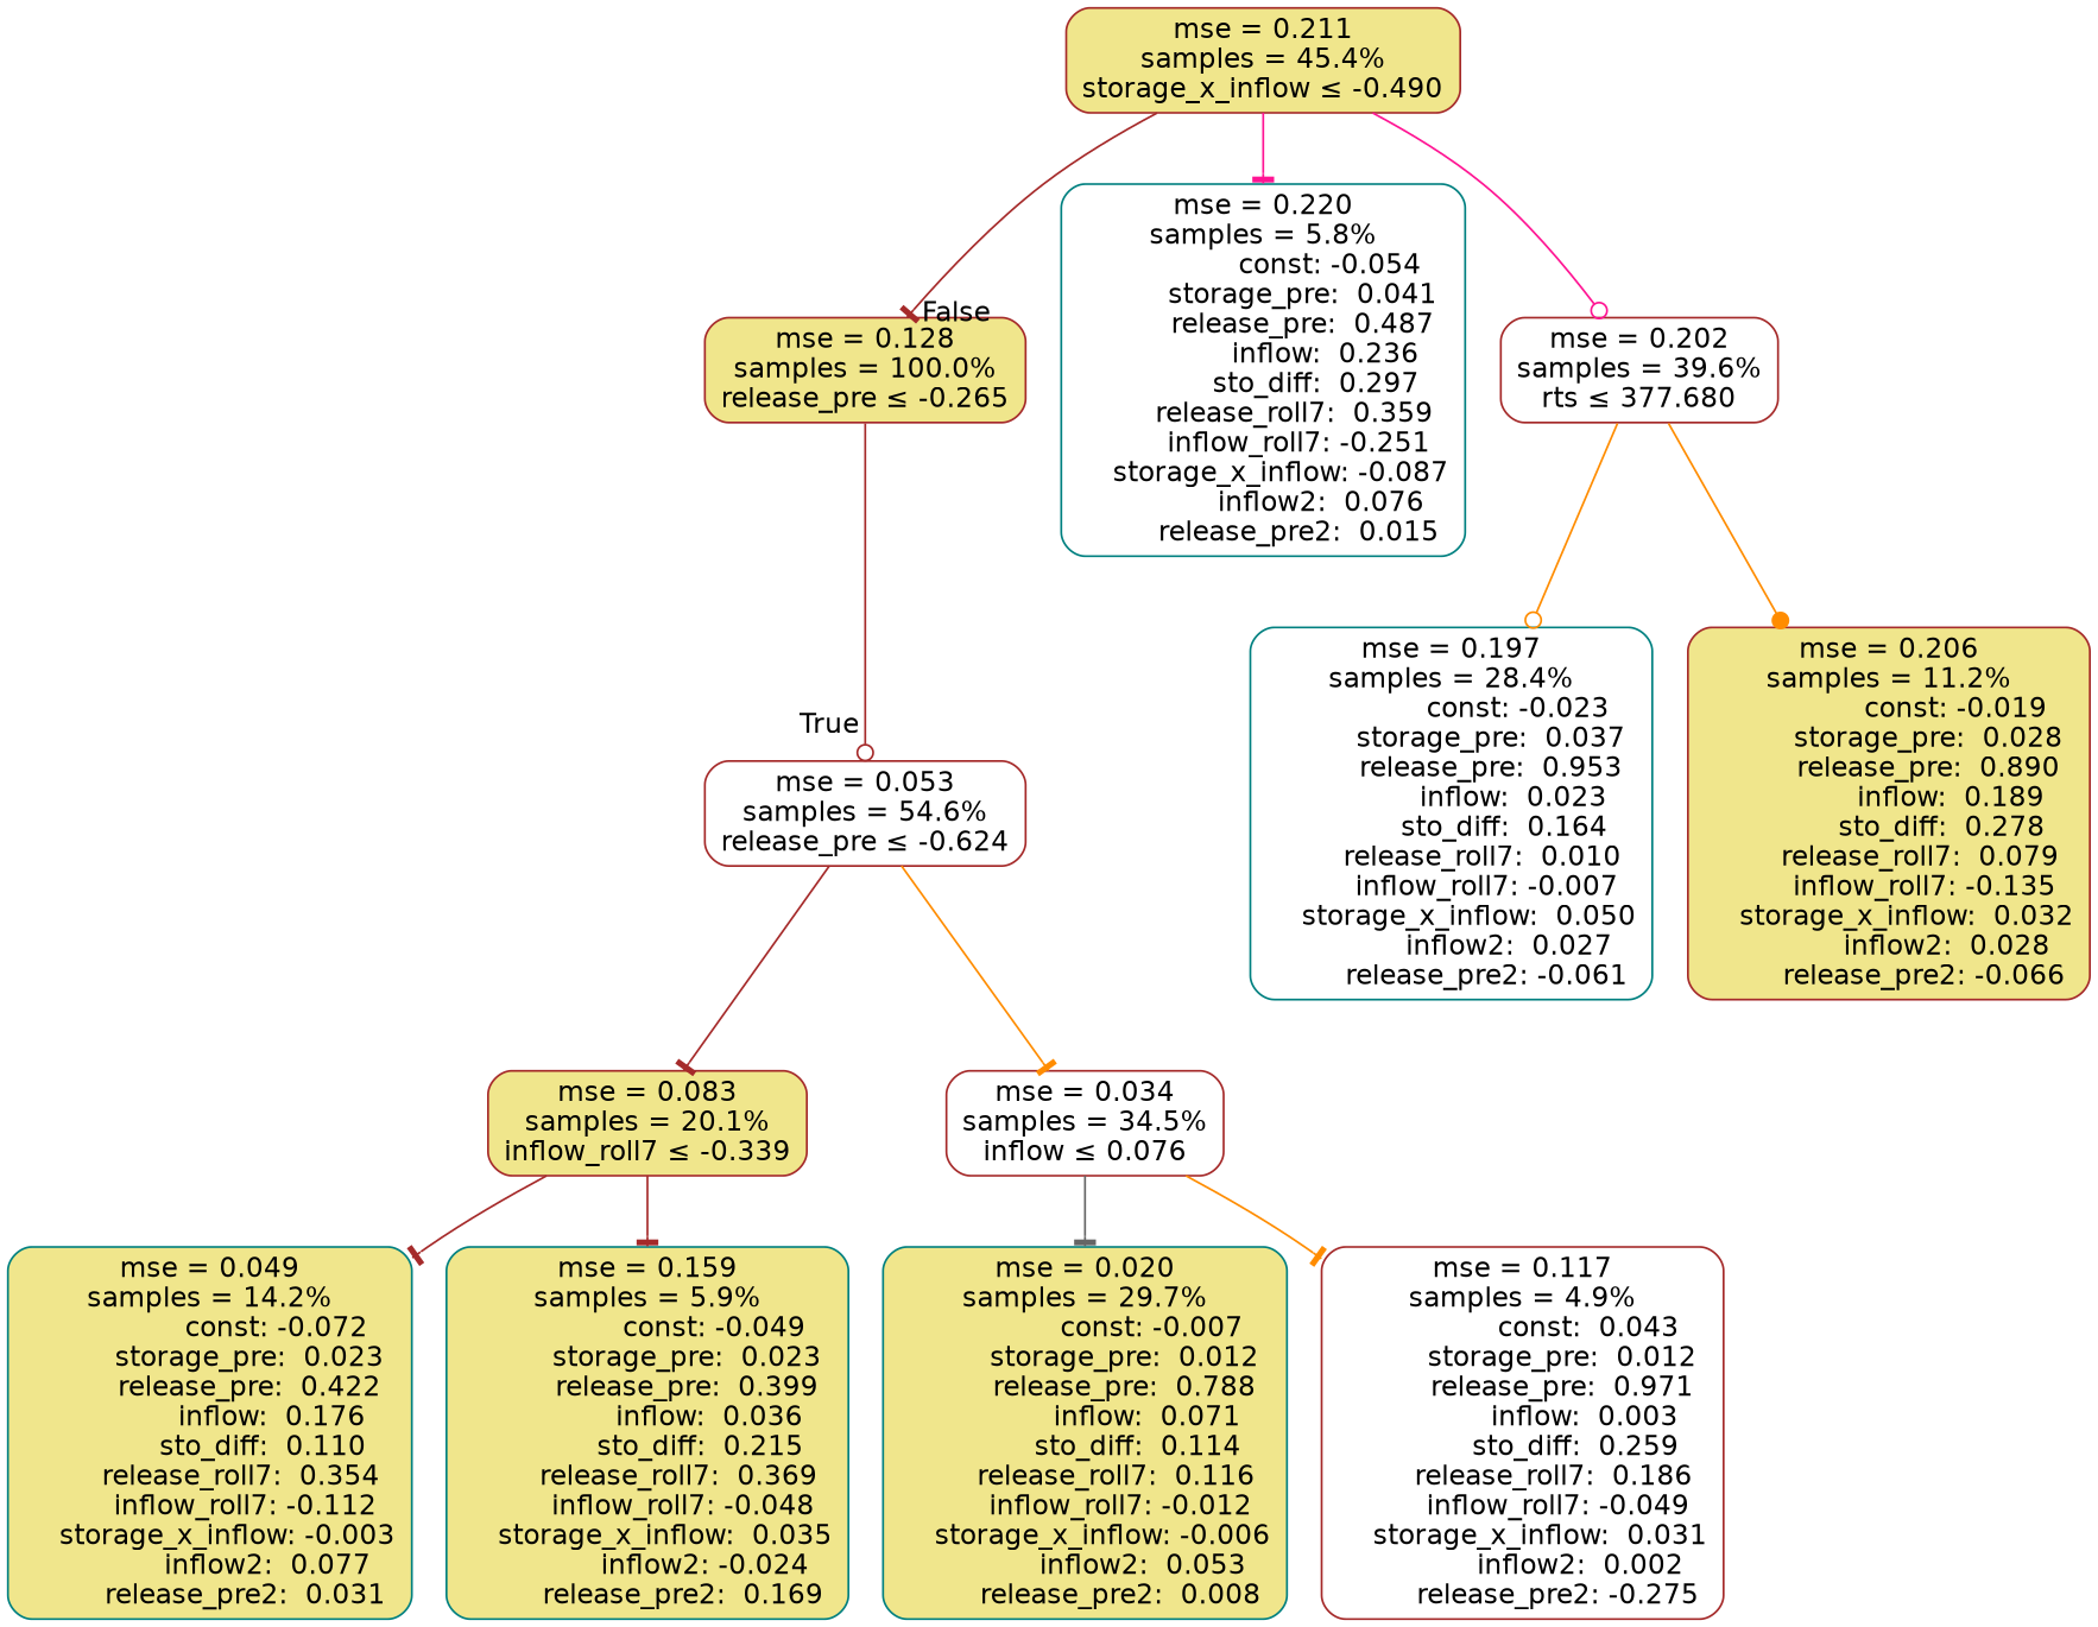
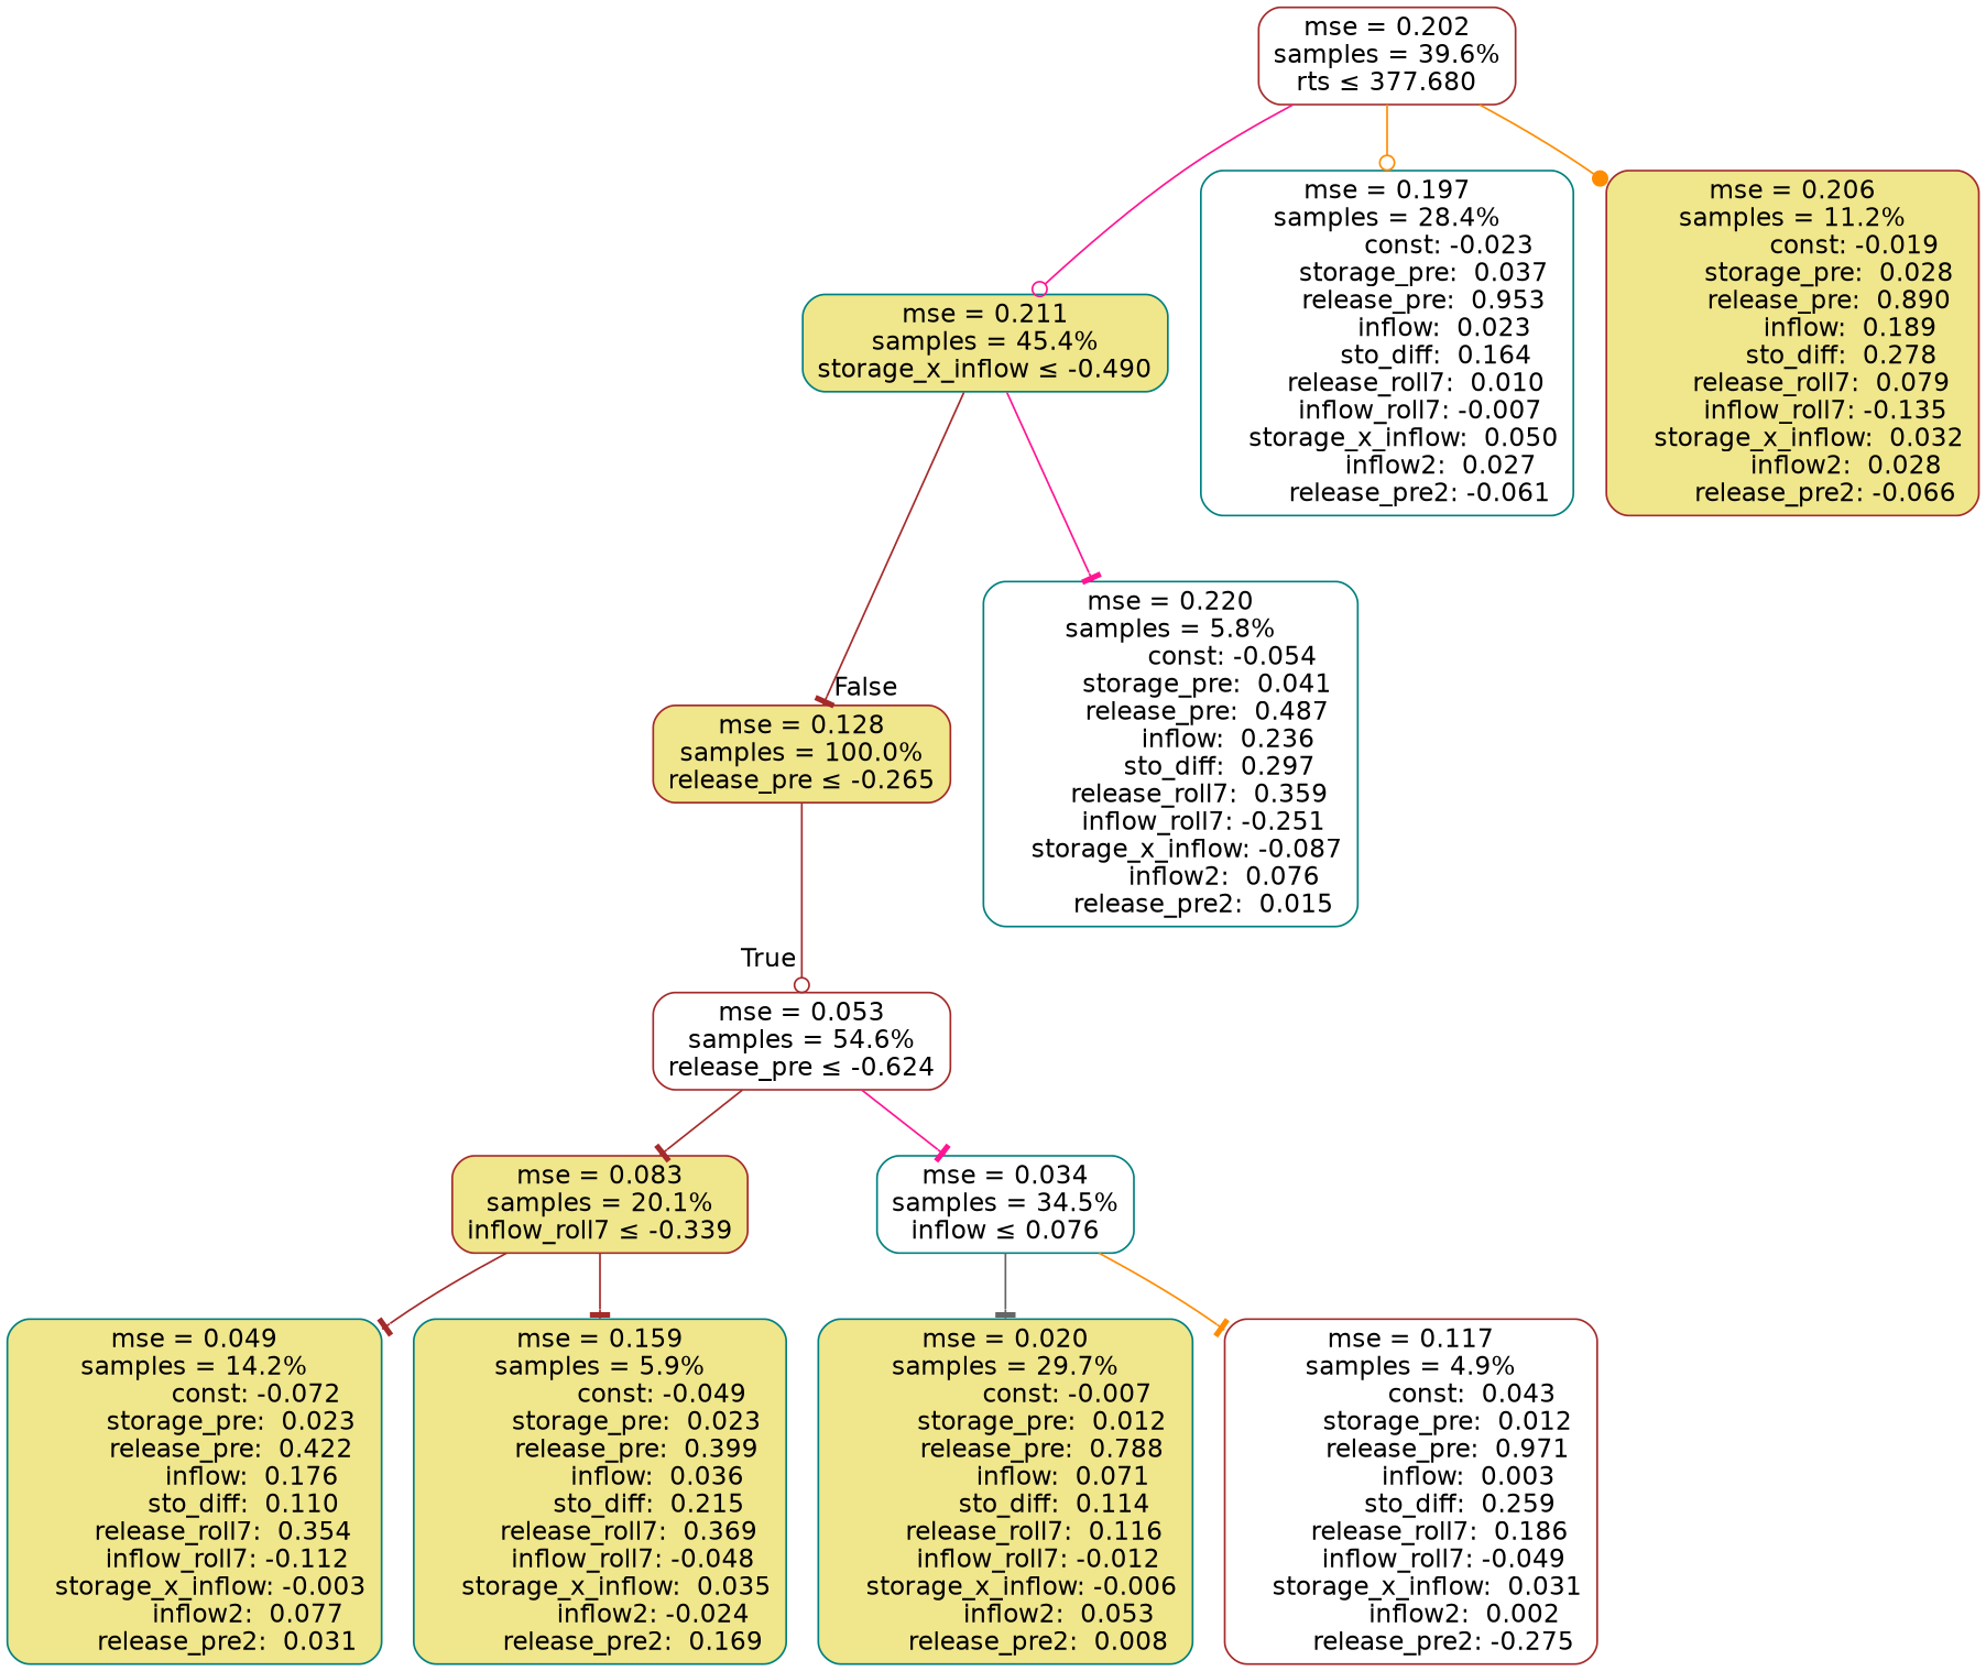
  digraph {
    node [color=brown fillcolor=khaki fontname=helvetica shape=rectangle style="filled, rounded"]
    edge [arrowhead=tee color=brown fontname=helvetica]
    n1 [label="mse = 0.128\nsamples = 100.0%\nrelease_pre &le; -0.265"]
    n2 [fillcolor=white label="mse = 0.053\nsamples = 54.6%\nrelease_pre &le; -0.624"]
    n3 [label="mse = 0.083\nsamples = 20.1%\ninflow_roll7 &le; -0.339"]
-   n4 [fillcolor=white label="mse = 0.034\nsamples = 34.5%\ninflow &le; 0.076"]
-   n5 [label="mse = 0.211\nsamples = 45.4%\nstorage_x_inflow &le; -0.490"]
+   n4 [color=teal fillcolor=white label="mse = 0.034\nsamples = 34.5%\ninflow &le; 0.076"]
+   n5 [color=teal label="mse = 0.211\nsamples = 45.4%\nstorage_x_inflow &le; -0.490"]
    n6 [color=teal fillcolor=white label="mse = 0.220\nsamples = 5.8%\n               const: -0.054\n         storage_pre:  0.041\n         release_pre:  0.487\n              inflow:  0.236\n            sto_diff:  0.297\n       release_roll7:  0.359\n        inflow_roll7: -0.251\n    storage_x_inflow: -0.087\n             inflow2:  0.076\n        release_pre2:  0.015"]
    n7 [fillcolor=white label="mse = 0.202\nsamples = 39.6%\nrts &le; 377.680"]
    n8 [color=teal label="mse = 0.049\nsamples = 14.2%\n               const: -0.072\n         storage_pre:  0.023\n         release_pre:  0.422\n              inflow:  0.176\n            sto_diff:  0.110\n       release_roll7:  0.354\n        inflow_roll7: -0.112\n    storage_x_inflow: -0.003\n             inflow2:  0.077\n        release_pre2:  0.031"]
    n9 [color=teal label="mse = 0.159\nsamples = 5.9%\n               const: -0.049\n         storage_pre:  0.023\n         release_pre:  0.399\n              inflow:  0.036\n            sto_diff:  0.215\n       release_roll7:  0.369\n        inflow_roll7: -0.048\n    storage_x_inflow:  0.035\n             inflow2: -0.024\n        release_pre2:  0.169"]
    n10 [color=teal label="mse = 0.020\nsamples = 29.7%\n               const: -0.007\n         storage_pre:  0.012\n         release_pre:  0.788\n              inflow:  0.071\n            sto_diff:  0.114\n       release_roll7:  0.116\n        inflow_roll7: -0.012\n    storage_x_inflow: -0.006\n             inflow2:  0.053\n        release_pre2:  0.008"]
    n11 [fillcolor=white label="mse = 0.117\nsamples = 4.9%\n               const:  0.043\n         storage_pre:  0.012\n         release_pre:  0.971\n              inflow:  0.003\n            sto_diff:  0.259\n       release_roll7:  0.186\n        inflow_roll7: -0.049\n    storage_x_inflow:  0.031\n             inflow2:  0.002\n        release_pre2: -0.275"]
    n12 [color=teal fillcolor=white label="mse = 0.197\nsamples = 28.4%\n               const: -0.023\n         storage_pre:  0.037\n         release_pre:  0.953\n              inflow:  0.023\n            sto_diff:  0.164\n       release_roll7:  0.010\n        inflow_roll7: -0.007\n    storage_x_inflow:  0.050\n             inflow2:  0.027\n        release_pre2: -0.061"]
    n13 [label="mse = 0.206\nsamples = 11.2%\n               const: -0.019\n         storage_pre:  0.028\n         release_pre:  0.890\n              inflow:  0.189\n            sto_diff:  0.278\n       release_roll7:  0.079\n        inflow_roll7: -0.135\n    storage_x_inflow:  0.032\n             inflow2:  0.028\n        release_pre2: -0.066"]
    n1 -> n2 [arrowhead=odot headlabel=True labelangle=45 labeldistance=2.5]
    n2 -> n3
-   n2 -> n4 [color=darkorange]
+   n2 -> n4 [color=deeppink]
    n3 -> n8
    n3 -> n9
    n4 -> n10 [color=gray40]
    n4 -> n11 [color=darkorange]
    n5 -> n1 [headlabel=False labelangle=-45 labeldistance=2.5]
    n5 -> n6 [color=deeppink]
-   n5 -> n7 [arrowhead=odot color=deeppink]
+   n7 -> n5 [arrowhead=odot color=deeppink]
    n7 -> n12 [arrowhead=odot color=darkorange]
    n7 -> n13 [arrowhead=dot color=darkorange]
  }
